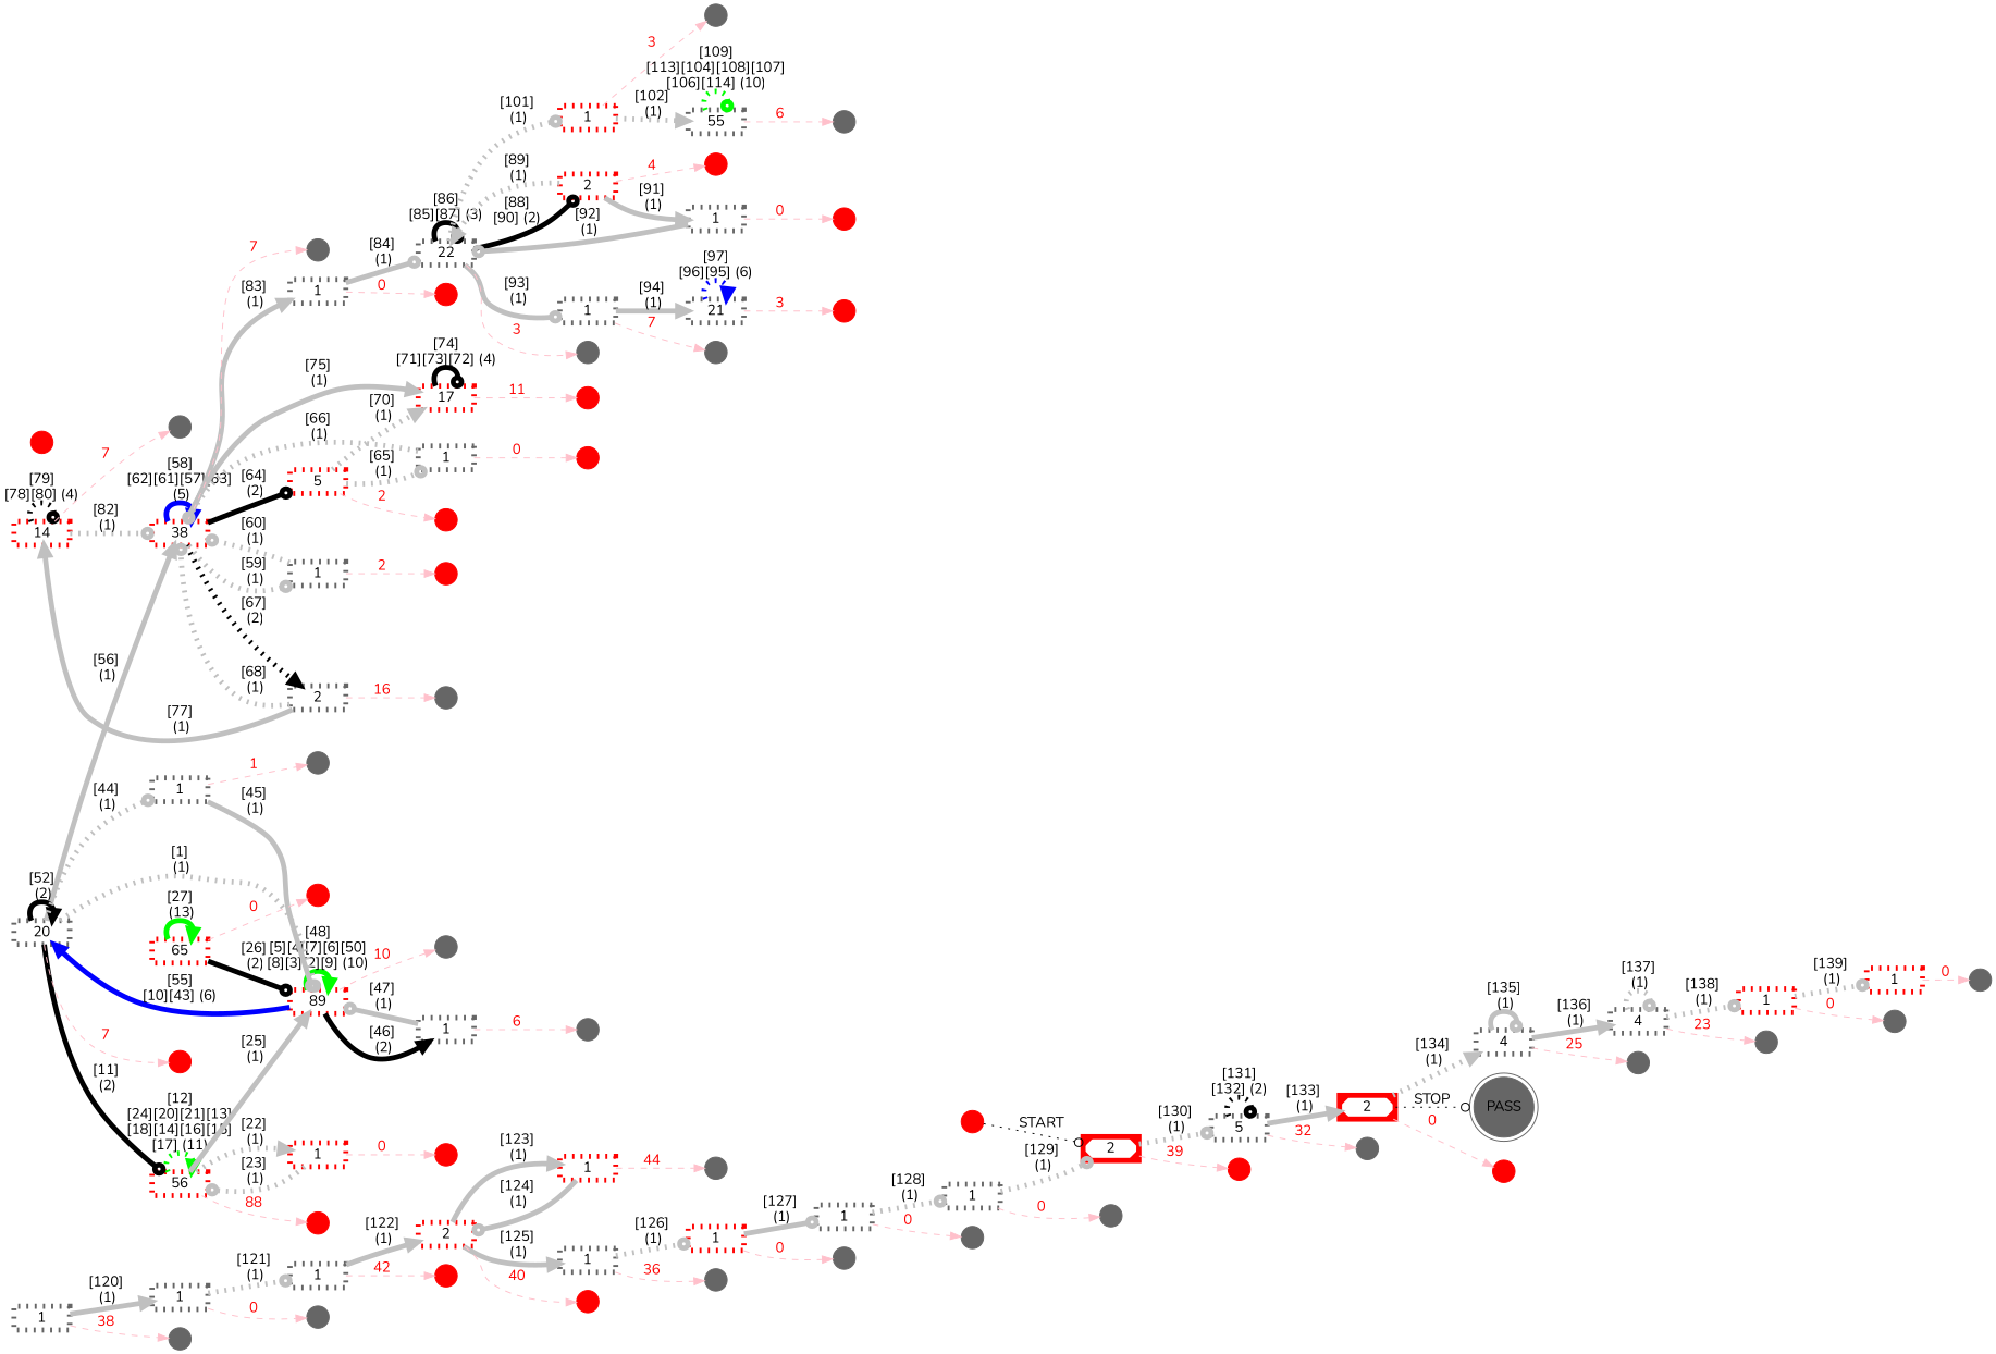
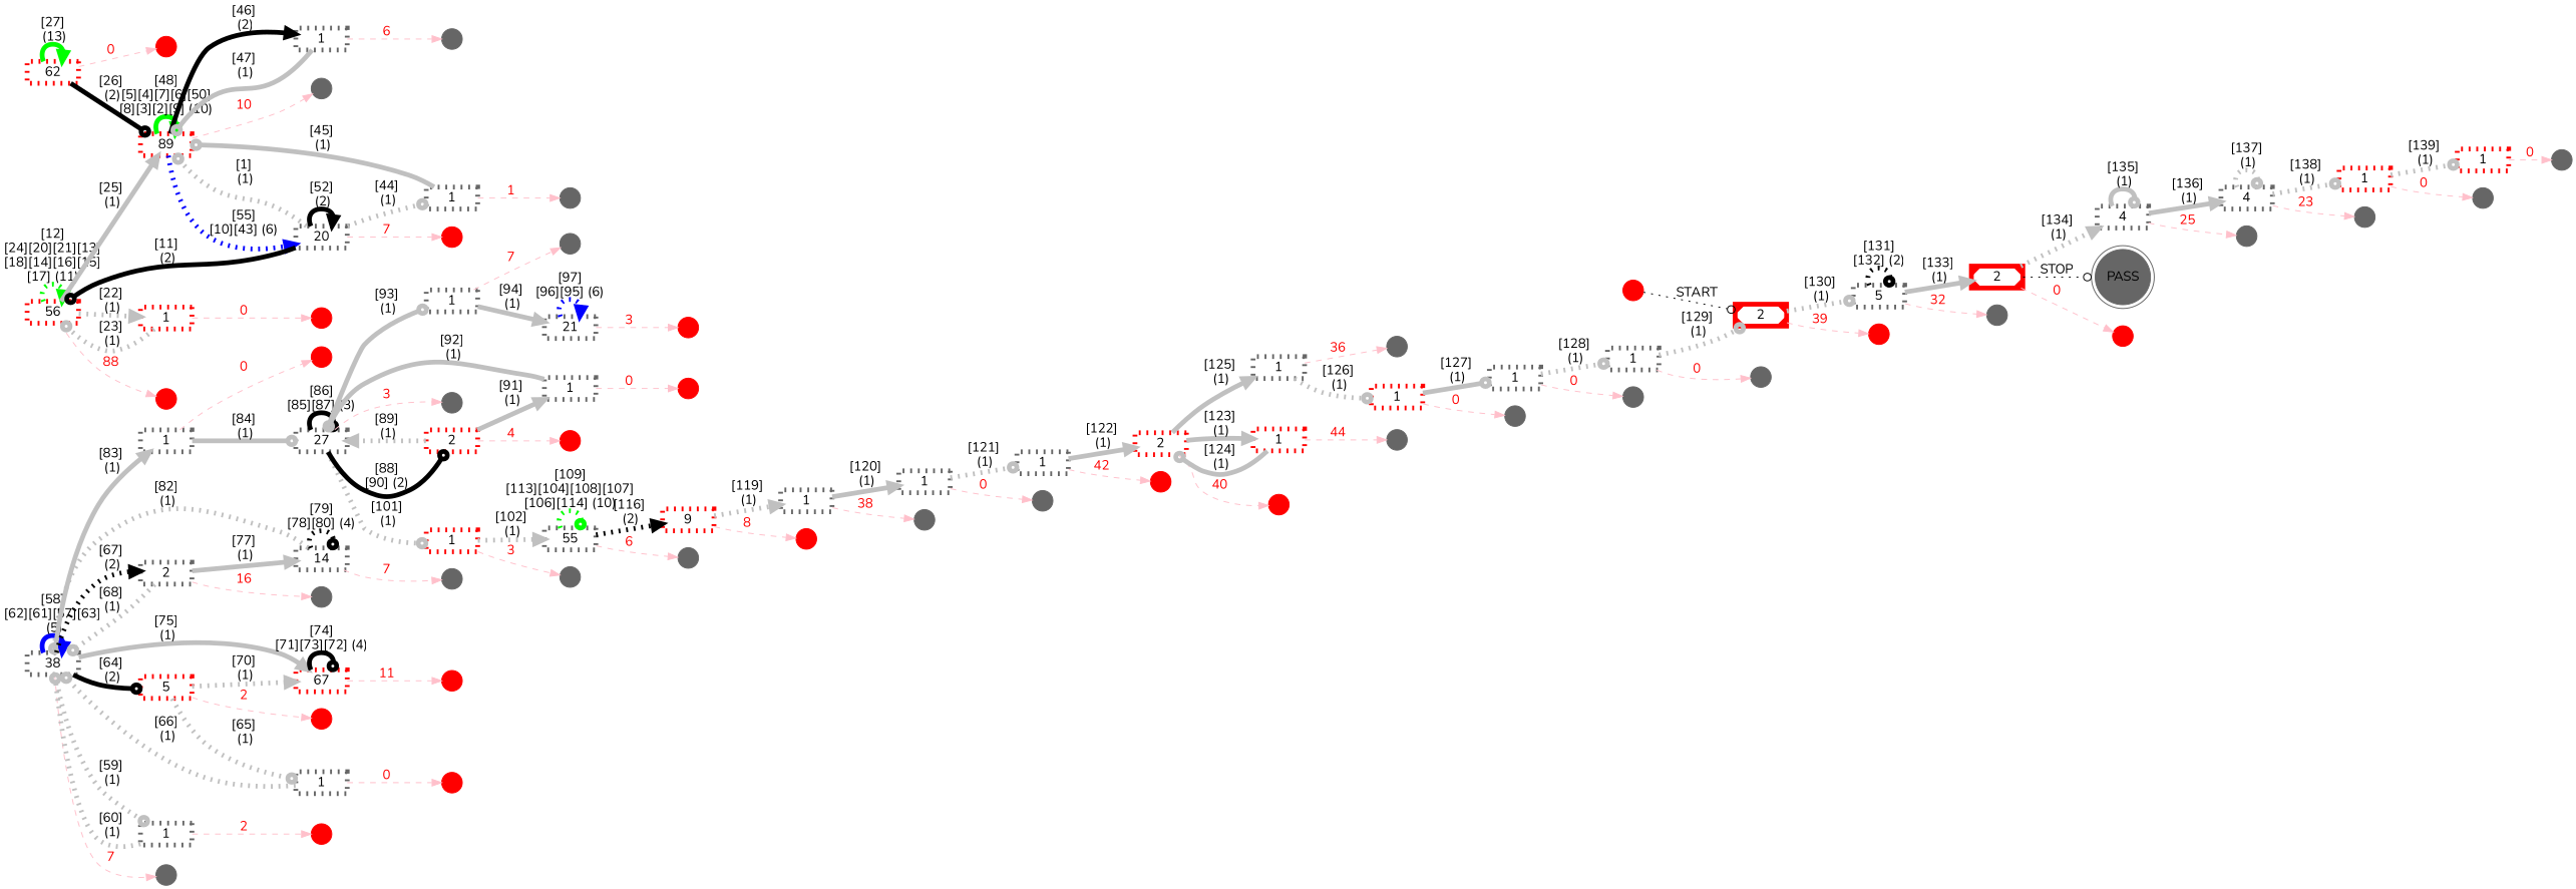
  digraph {
    fontname=Nunito
    rankdir=LR
    node [color=gray40 fontname=Nunito shape=point style=solid fixedsize=false fontcolor=black]
    edge [color=grey fontname=Nunito style=dashed penwidth=5]
    ENTRY [color=red height=0.3 fixedsize="" fontcolor=""]
    n2 [color=red height=0.3 label=2 penwidth=5 shape=rect style=diagonals]
    n3 [height=0.3 label=5 penwidth=5 shape=rect style=dotted]
    uSR1ys4exmb49945797922 [color=red fontcolor=pink height=0.3]
-   n5 [color=red height=0.3 label=14 penwidth=5 shape=rect style=dotted]
-   n6 [color=red height=0.3 label=38 penwidth=5 shape=rect style=dotted]
+   n5 [height=0.3 label=14 penwidth=5 shape=rect style=dotted]
+   n6 [height=0.3 label=38 penwidth=5 shape=rect style=dotted]
    uSRctccre26e3348618199 [fontcolor=pink height=0.3]
    n8 [height=0.3 label=1 penwidth=5 shape=rect style=dotted]
    n9 [color=red height=0.3 label=5 penwidth=5 shape=rect style=dotted]
-   n10 [color=red height=0.3 label=17 penwidth=5 shape=rect style=dotted]
+   n10 [color=red height=0.3 label=67 penwidth=5 shape=rect style=dotted]
    n11 [height=0.3 label=2 penwidth=5 shape=rect style=dotted]
    n12 [height=0.3 label=1 penwidth=5 shape=rect style=dotted]
    uSR1gydz1119c2959523811 [fontcolor=pink height=0.3]
-   n14 [height=0.3 label=22 penwidth=5 shape=rect style=dotted]
+   n14 [height=0.3 label=27 penwidth=5 shape=rect style=dotted]
    uSR4rkqdq1c3613337755 [color=red fontcolor=pink height=0.3]
    n16 [color=red height=0.3 label=1 penwidth=5 shape=rect style=dotted]
    n17 [color=red height=0.3 label=2 penwidth=5 shape=rect style=dotted]
    n18 [height=0.3 label=1 penwidth=5 shape=rect style=dotted]
    uSRtpp9291d21108131987 [fontcolor=pink height=0.3]
    n20 [height=0.3 label=55 penwidth=5 shape=rect style=dotted]
    uSR19ksodq271734213595 [fontcolor=pink height=0.3]
    n22 [height=0.3 label=1 penwidth=5 shape=rect style=dotted]
    uSR1y3wwqw20d1235104920 [color=red fontcolor=pink height=0.3]
    n24 [height=0.3 label=21 penwidth=5 shape=rect style=dotted]
    uSRpqbmee2c11629289201 [fontcolor=pink height=0.3]
    n26 [color=red height=0.3 label=2 penwidth=5 shape=rect style=dotted]
    n27 [color=red height=0.3 label=1 penwidth=5 shape=rect style=dotted]
    n28 [height=0.3 label=1 penwidth=5 shape=rect style=dotted]
    uSR1vzz8km13b11961975580 [color=red fontcolor=pink height=0.3]
    uSR1z0wvv615551944790784 [fontcolor=pink height=0.3]
    n31 [color=red height=0.3 label=1 penwidth=5 shape=rect style=dotted]
    uSRn8scck11892009010766 [fontcolor=pink height=0.3]
    n33 [color=red height=0.3 label=56 penwidth=5 shape=rect style=dotted]
    n34 [color=red height=0.3 label=89 penwidth=5 shape=rect style=dotted]
    n35 [color=red height=0.3 label=1 penwidth=5 shape=rect style=dotted]
    uSRz4yekg58338414550 [color=red fontcolor=pink height=0.3]
    n37 [height=0.3 label=1 penwidth=5 shape=rect style=dotted]
    n38 [height=0.3 label=20 penwidth=5 shape=rect style=dotted]
    uSR1nd9x6414e2307877123 [fontcolor=pink height=0.3]
    uSR1pdx4n65f6934260831 [color=red fontcolor=pink height=0.3]
    n41 [height=0.3 label=1 penwidth=5 shape=rect style=dotted]
    uSR1oz6mhf2423302866810 [fontcolor=pink height=0.3]
    uSR1k3pzxt23d1115512589 [fontcolor=pink height=0.3]
-   n44 [color=red height=0.3 label=65 penwidth=5 shape=rect style=dotted]
+   n44 [color=red height=0.3 label=62 penwidth=5 shape=rect style=dotted]
    uSR14tsk4l1752632078229 [color=red fontcolor=pink height=0.3]
+   n46 [color=red height=0.3 label=9 penwidth=5 shape=rect style=dotted]
    uSR1t5yjcp4543204213750 [fontcolor=pink height=0.3]
    n48 [height=0.3 label=1 penwidth=5 shape=rect style=dotted]
    uSR19de3he23b1333424495 [color=red fontcolor=pink height=0.3]
    uSR1no0ksx41e2623200056 [color=red fontcolor=pink height=0.3]
    uSR4mzb462244275828291 [color=red fontcolor=pink height=0.3]
    n52 [height=0.3 label=1 penwidth=5 shape=rect style=dotted]
    uSR1swggzf5f63221558736 [color=red fontcolor=pink height=0.3]
    n54 [height=0.3 label=1 penwidth=5 shape=rect style=dotted]
    uSR1qvdybvcaf4137089283 [fontcolor=pink height=0.3]
    uSR144zc2i28b2864377794 [fontcolor=pink height=0.3]
    n57 [height=0.3 label=1 penwidth=5 shape=rect style=dotted]
    uSR7ldzry11573236102587 [fontcolor=pink height=0.3]
    uSRit234j1891698045338 [color=red fontcolor=pink height=0.3]
    uSRucyl7c17053131475702 [color=red fontcolor=pink height=0.3]
    uSR13y5cq625a659597692 [color=red fontcolor=pink height=0.3]
    uSRkd1vuk1d72078707989 [color=red fontcolor=pink height=0.3]
    n63 [color=red height=0.3 label=2 penwidth=5 shape=rect style=diagonals]
    uSRcddpead01841217744 [fontcolor=pink height=0.3]
    n65 [height=0.3 label=4 penwidth=5 shape=rect style=dotted]
    PASS [height=0.8 shape=doublecircle style=filled]
    uSR166y2398b23467088795 [color=red fontcolor=pink height=0.3]
    uSR1proon62a43165722393 [color=red fontcolor=pink height=0.3]
    n69 [height=0.3 label=4 penwidth=5 shape=rect style=dotted]
    uSR6dr4w8902687609943 [fontcolor=pink height=0.3]
    n71 [color=red height=0.3 label=1 penwidth=5 shape=rect style=dotted]
    uSR16lxu8u8c61477540966 [fontcolor=pink height=0.3]
    n73 [height=0.3 label=1 penwidth=5 shape=rect style=dotted]
    uSRmfhq5e14113712300970 [fontcolor=pink height=0.3]
    n75 [height=0.3 label=1 penwidth=5 shape=rect style=dotted]
    uSRu83jbce332388039915 [fontcolor=pink height=0.3]
    uSR1ahamisfd7911770092 [fontcolor=pink height=0.3]
    n78 [color=red height=0.3 label=1 penwidth=5 shape=rect style=dotted]
    uSR1uzb5zofce224279199 [fontcolor=pink height=0.3]
    uSRf3e3kbfba2916766525 [fontcolor=pink height=0.3]
    ENTRY -> n2 [arrowhead=odot color=black label=START style=dotted penwidth=""]
    n2 -> n3 [arrowhead=odot label="[130]\n (1)" style=dotted]
    n2 -> uSR1ys4exmb49945797922 [color=pink fontcolor=red label=39 penwidth=""]
    n3 -> n3 [arrowhead=odot color=black label="[131]\n[132] (2)" style=dotted]
    n3 -> n63 [arrowhead=normal label="[133]\n (1)" style=solid]
    n3 -> uSRcddpead01841217744 [color=pink fontcolor=red label=32 penwidth=""]
    n5 -> n5 [arrowhead=odot color=black label="[79]\n[78][80] (4)" style=dotted]
    n5 -> n6 [arrowhead=odot label="[82]\n (1)" style=dotted]
    n5 -> uSRctccre26e3348618199 [color=pink fontcolor=red label=7 penwidth=""]
    n6 -> n6 [arrowhead=normal color=blue label="[58]\n[62][61][57][63]\n (5)" style=solid]
    n6 -> n8 [arrowhead=normal label="[83]\n (1)" style=solid]
    n6 -> n9 [arrowhead=odot color=black label="[64]\n (2)" style=solid]
    n6 -> n10 [arrowhead=normal label="[75]\n (1)" style=solid]
    n6 -> n11 [arrowhead=normal color=black label="[67]\n (2)" style=dotted]
    n6 -> n12 [arrowhead=odot label="[59]\n (1)" style=dotted]
    n6 -> uSR1gydz1119c2959523811 [color=pink fontcolor=red label=7 penwidth=""]
    n8 -> n14 [arrowhead=odot label="[84]\n (1)" style=solid]
    n8 -> uSR4rkqdq1c3613337755 [color=pink fontcolor=red label=0 penwidth=""]
    n9 -> n10 [arrowhead=normal label="[70]\n (1)" style=dotted]
    n9 -> n48 [arrowhead=odot label="[65]\n (1)" style=dotted]
    n9 -> uSR19de3he23b1333424495 [color=pink fontcolor=red label=2 penwidth=""]
    n10 -> n10 [arrowhead=odot color=black label="[74]\n[71][73][72] (4)" style=solid]
    n10 -> uSR1no0ksx41e2623200056 [color=pink fontcolor=red label=11 penwidth=""]
    n11 -> n5 [arrowhead=normal label="[77]\n (1)" style=solid]
    n11 -> n6 [arrowhead=odot label="[68]\n (1)" style=dotted]
    n11 -> uSR144zc2i28b2864377794 [color=pink fontcolor=red label=16 penwidth=""]
    n12 -> n6 [arrowhead=odot label="[60]\n (1)" style=dotted]
    n12 -> uSRkd1vuk1d72078707989 [color=pink fontcolor=red label=2 penwidth=""]
    n14 -> n14 [arrowhead=odot color=black label="[86]\n[85][87] (3)" style=solid]
    n14 -> n16 [arrowhead=odot label="[101]\n (1)" style=dotted]
    n14 -> n17 [arrowhead=odot color=black label="[88]\n[90] (2)" style=solid]
    n14 -> n18 [arrowhead=odot label="[93]\n (1)" style=solid]
    n14 -> uSRtpp9291d21108131987 [color=pink fontcolor=red label=3 penwidth=""]
    n16 -> n20 [arrowhead=normal label="[102]\n (1)" style=dotted]
    n16 -> uSR19ksodq271734213595 [color=pink fontcolor=red label=3 penwidth=""]
    n17 -> n14 [arrowhead=normal label="[89]\n (1)" style=dotted]
    n17 -> n22 [arrowhead=normal label="[91]\n (1)" style=solid]
    n17 -> uSR1y3wwqw20d1235104920 [color=pink fontcolor=red label=4 penwidth=""]
    n18 -> n24 [arrowhead=normal label="[94]\n (1)" style=solid]
    n18 -> uSRpqbmee2c11629289201 [color=pink fontcolor=red label=7 penwidth=""]
    n20 -> n20 [arrowhead=odot color=green label="[109]\n[113][104][108][107]\n[106][114] (10)" style=dotted]
+   n20 -> n46 [arrowhead=normal color=black label="[116]\n (2)" style=dotted]
    n20 -> uSR1t5yjcp4543204213750 [color=pink fontcolor=red label=6 penwidth=""]
    n22 -> n14 [arrowhead=odot label="[92]\n (1)" style=solid]
    n22 -> uSR13y5cq625a659597692 [color=pink fontcolor=red label=0 penwidth=""]
    n24 -> n24 [arrowhead=normal color=blue label="[97]\n[96][95] (6)" style=dotted]
    n24 -> uSR1proon62a43165722393 [color=pink fontcolor=red label=3 penwidth=""]
    n26 -> n27 [arrowhead=normal label="[123]\n (1)" style=solid]
    n26 -> n28 [arrowhead=normal label="[125]\n (1)" style=solid]
    n26 -> uSR1vzz8km13b11961975580 [color=pink fontcolor=red label=40 penwidth=""]
    n27 -> n26 [arrowhead=odot label="[124]\n (1)" style=solid]
    n27 -> uSR1z0wvv615551944790784 [color=pink fontcolor=red label=44 penwidth=""]
    n28 -> n31 [arrowhead=odot label="[126]\n (1)" style=dotted]
    n28 -> uSRn8scck11892009010766 [color=pink fontcolor=red label=36 penwidth=""]
    n31 -> n73 [arrowhead=odot label="[127]\n (1)" style=solid]
    n31 -> uSRmfhq5e14113712300970 [color=pink fontcolor=red label=0 penwidth=""]
    n33 -> n33 [arrowhead=normal color=green label="[12]\n[24][20][21][13]\n[18][14][16][15]\n[17] (11)" style=dotted]
    n33 -> n34 [arrowhead=normal label="[25]\n (1)" style=solid]
    n33 -> n35 [arrowhead=normal label="[22]\n (1)" style=dotted]
    n33 -> uSRz4yekg58338414550 [color=pink fontcolor=red label=88 penwidth=""]
    n34 -> n34 [arrowhead=normal color=green label="[48]\n[5][4][7][6][50]\n[8][3][2][9] (10)" style=solid]
    n34 -> n37 [arrowhead=normal color=black label="[46]\n (2)" style=solid]
-   n34 -> n38 [arrowhead=normal color=blue label="[55]\n[10][43] (6)" style=solid]
+   n34 -> n38 [arrowhead=normal color=blue label="[55]\n[10][43] (6)" style=dotted]
    n34 -> uSR1nd9x6414e2307877123 [color=pink fontcolor=red label=10 penwidth=""]
    n35 -> n33 [arrowhead=odot label="[23]\n (1)" style=dotted]
    n35 -> uSR1pdx4n65f6934260831 [color=pink fontcolor=red label=0 penwidth=""]
    n37 -> n34 [arrowhead=odot label="[47]\n (1)" style=solid]
    n37 -> uSR1k3pzxt23d1115512589 [color=pink fontcolor=red label=6 penwidth=""]
-   n38 -> n6 [arrowhead=normal label="[56]\n (1)" style=solid]
    n38 -> n33 [arrowhead=odot color=black label="[11]\n (2)" style=solid]
    n38 -> n34 [arrowhead=odot label="[1]\n (1)" style=dotted]
    n38 -> n38 [arrowhead=normal color=black label="[52]\n (2)" style=solid]
    n38 -> n41 [arrowhead=odot label="[44]\n (1)" style=dotted]
    n38 -> uSRit234j1891698045338 [color=pink fontcolor=red label=7 penwidth=""]
    n41 -> n34 [arrowhead=odot label="[45]\n (1)" style=solid]
    n41 -> uSR1oz6mhf2423302866810 [color=pink fontcolor=red label=1 penwidth=""]
    n44 -> n34 [arrowhead=odot color=black label="[26]\n (2)" style=solid]
    n44 -> n44 [arrowhead=normal color=green label="[27]\n (13)" style=solid]
    n44 -> uSR14tsk4l1752632078229 [color=pink fontcolor=red label=0 penwidth=""]
+   n46 -> n52 [arrowhead=normal label="[119]\n (1)" style=dotted]
+   n46 -> uSR1swggzf5f63221558736 [color=pink fontcolor=red label=8 penwidth=""]
    n48 -> n6 [arrowhead=odot label="[66]\n (1)" style=dotted]
    n48 -> uSR4mzb462244275828291 [color=pink fontcolor=red label=0 penwidth=""]
    n52 -> n54 [arrowhead=normal label="[120]\n (1)" style=solid]
    n52 -> uSR1qvdybvcaf4137089283 [color=pink fontcolor=red label=38 penwidth=""]
    n54 -> n57 [arrowhead=odot label="[121]\n (1)" style=dotted]
    n54 -> uSR7ldzry11573236102587 [color=pink fontcolor=red label=0 penwidth=""]
    n57 -> n26 [arrowhead=normal label="[122]\n (1)" style=solid]
    n57 -> uSRucyl7c17053131475702 [color=pink fontcolor=red label=42 penwidth=""]
    n63 -> n65 [arrowhead=normal label="[134]\n (1)" style=dotted]
    n63 -> PASS [arrowhead=odot color=black label=STOP style=dotted penwidth=""]
    n63 -> uSR166y2398b23467088795 [color=pink fontcolor=red label=0 penwidth=""]
    n65 -> n65 [arrowhead=odot label="[135]\n (1)" style=solid]
    n65 -> n69 [arrowhead=normal label="[136]\n (1)" style=solid]
    n65 -> uSR6dr4w8902687609943 [color=pink fontcolor=red label=25 penwidth=""]
    n69 -> n69 [arrowhead=odot label="[137]\n (1)" style=dotted]
    n69 -> n71 [arrowhead=odot label="[138]\n (1)" style=dotted]
    n69 -> uSR16lxu8u8c61477540966 [color=pink fontcolor=red label=23 penwidth=""]
    n71 -> n78 [arrowhead=odot label="[139]\n (1)" style=dotted]
    n71 -> uSR1uzb5zofce224279199 [color=pink fontcolor=red label=0 penwidth=""]
    n73 -> n75 [arrowhead=odot label="[128]\n (1)" style=dotted]
    n73 -> uSRu83jbce332388039915 [color=pink fontcolor=red label=0 penwidth=""]
    n75 -> n2 [arrowhead=odot label="[129]\n (1)" style=dotted]
    n75 -> uSR1ahamisfd7911770092 [color=pink fontcolor=red label=0 penwidth=""]
    n78 -> uSRf3e3kbfba2916766525 [color=pink fontcolor=red label=0 penwidth=""]
  }
